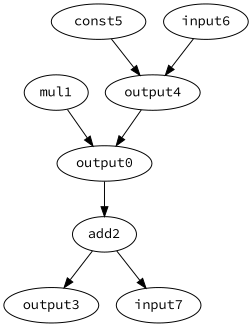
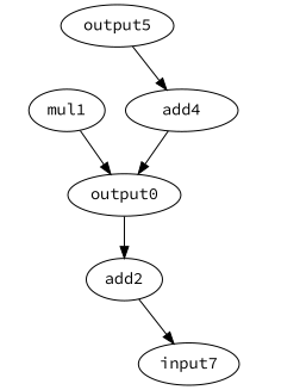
  digraph {
    fontname="Source Code Pro"
    node [fontname="Source Code Pro" opcode=add]
    edge [fontname="Source Code Pro" operand=0]
    n1 [label=output0 opcode=mul]
    add2
-   output3 [opcode=output]
    input7 [opcode=input]
    n5 [label=mul1 opcode=const]
-   add4 [label=output4]
-   const5 [opcode=const]
-   input6 [opcode=input]
+   add4
+   const5 [opcode=const label=output5]
    n1 -> add2
-   add2 -> output3
    add2 -> input7 [operand=1]
    n5 -> n1 [operand=1]
    add4 -> n1
    const5 -> add4 [operand=1]
-   input6 -> add4
  }
